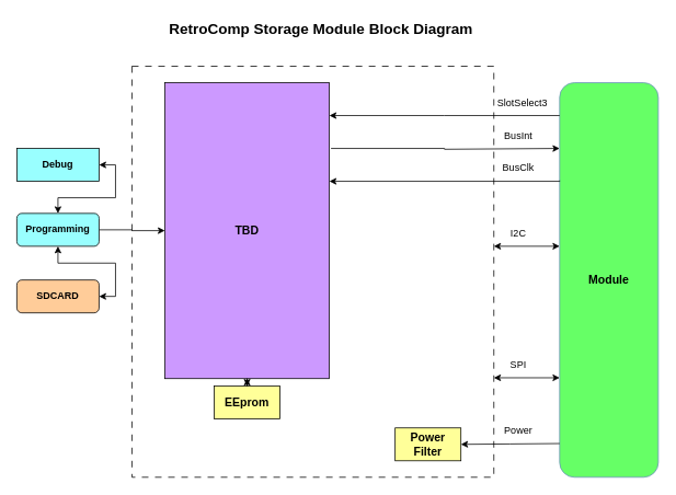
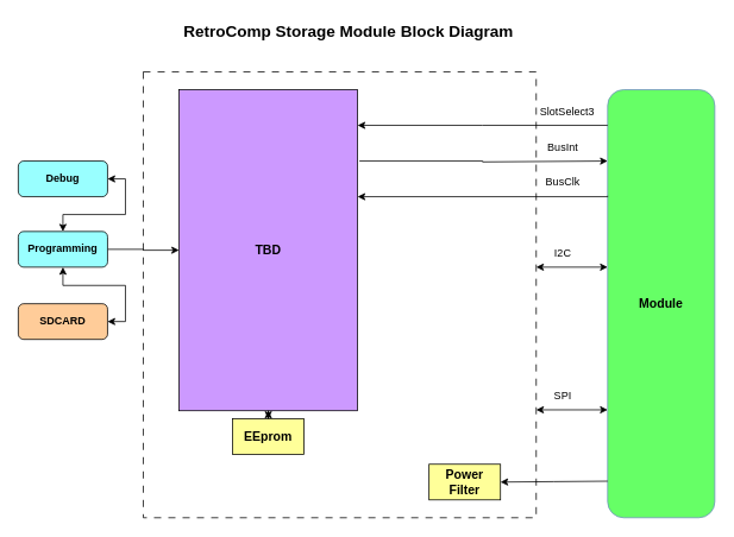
  <mxCell id="0" />
  <mxCell id="1" parent="0" />
  <mxCell id="2" value="" style="rounded=0;whiteSpace=wrap;html=1;dashed=1;dashPattern=8 8;" parent="1" vertex="1"><mxGeometry x="160" y="80" width="440" height="500" as="geometry" /></mxCell>
  <mxCell id="3" value="&lt;b&gt;&lt;font style=&quot;font-size: 14px;&quot;&gt;Module&lt;/font&gt;&lt;/b&gt;" style="rounded=1;whiteSpace=wrap;html=1;fillColor=#66FF66;strokeColor=#6c8ebf;" parent="1" vertex="1"><mxGeometry x="680" y="100" width="120" height="480" as="geometry" /></mxCell>
- <mxCell id="4" value="&lt;b&gt;Debug&lt;/b&gt;" style="whiteSpace=wrap;html=1;fillColor=#99FFFF;rounded=0;" parent="1" vertex="1"><mxGeometry x="20" y="180" width="100" height="40" as="geometry" /></mxCell>
+ <mxCell id="4" value="&lt;b&gt;Debug&lt;/b&gt;" style="rounded=1;whiteSpace=wrap;html=1;fillColor=#99FFFF;" parent="1" vertex="1"><mxGeometry x="20" y="180" width="100" height="40" as="geometry" /></mxCell>
  <mxCell id="5" style="edgeStyle=orthogonalEdgeStyle;rounded=0;orthogonalLoop=1;jettySize=auto;html=1;exitX=0.5;exitY=1;exitDx=0;exitDy=0;startArrow=classic;startFill=1;" edge="1" parent="1" source="6" target="24"><mxGeometry relative="1" as="geometry" /></mxCell>
  <mxCell id="6" value="&lt;span style=&quot;font-size: 14px;&quot;&gt;&lt;b&gt;TBD&lt;/b&gt;&lt;/span&gt;" style="rounded=0;whiteSpace=wrap;html=1;fillColor=#CC99FF;" parent="1" vertex="1"><mxGeometry x="200" y="100" width="200" height="360" as="geometry" /></mxCell>
  <mxCell id="7" style="edgeStyle=orthogonalEdgeStyle;rounded=0;orthogonalLoop=1;jettySize=auto;html=1;exitX=1;exitY=0.75;exitDx=0;exitDy=0;entryX=0;entryY=0.75;entryDx=0;entryDy=0;startArrow=classic;startFill=1;" parent="1" edge="1"><mxGeometry relative="1" as="geometry"><mxPoint x="600" y="459" as="sourcePoint" /><mxPoint x="680" y="459" as="targetPoint" /></mxGeometry></mxCell>
  <mxCell id="8" value="&lt;span style=&quot;font-size: 14px;&quot;&gt;&lt;b&gt;Power&lt;/b&gt;&lt;/span&gt;&lt;div&gt;&lt;span style=&quot;font-size: 14px;&quot;&gt;&lt;b&gt;Filter&lt;/b&gt;&lt;/span&gt;&lt;/div&gt;" style="rounded=0;whiteSpace=wrap;html=1;fillColor=#FFFF99;" parent="1" vertex="1"><mxGeometry x="480" y="520" width="80" height="40" as="geometry" /></mxCell>
  <mxCell id="9" value="SPI" style="text;html=1;align=center;verticalAlign=middle;whiteSpace=wrap;rounded=0;" parent="1" vertex="1"><mxGeometry x="600" y="429" width="60" height="30" as="geometry" /></mxCell>
  <mxCell id="10" value="&lt;b&gt;&lt;font style=&quot;font-size: 18px;&quot;&gt;RetroComp Storage Module Block Diagram&lt;/font&gt;&lt;/b&gt;" style="text;html=1;align=center;verticalAlign=middle;whiteSpace=wrap;rounded=0;" parent="1" vertex="1"><mxGeometry x="200" y="20" width="380" height="30" as="geometry" /></mxCell>
  <mxCell id="11" style="edgeStyle=orthogonalEdgeStyle;rounded=0;orthogonalLoop=1;jettySize=auto;html=1;entryX=0;entryY=0.75;entryDx=0;entryDy=0;startArrow=none;startFill=0;endArrow=classic;endFill=1;" parent="1" edge="1"><mxGeometry relative="1" as="geometry"><mxPoint x="402" y="180" as="sourcePoint" /><mxPoint x="680" y="180" as="targetPoint" /><Array as="points"><mxPoint x="402" y="180" /><mxPoint x="540" y="180" /><mxPoint x="540" y="181" /></Array></mxGeometry></mxCell>
  <mxCell id="12" value="BusInt" style="text;html=1;align=center;verticalAlign=middle;whiteSpace=wrap;rounded=0;" parent="1" vertex="1"><mxGeometry x="600" y="150" width="60" height="30" as="geometry" /></mxCell>
  <mxCell id="13" style="edgeStyle=orthogonalEdgeStyle;rounded=0;orthogonalLoop=1;jettySize=auto;html=1;exitX=1;exitY=0.75;exitDx=0;exitDy=0;" parent="1" edge="1"><mxGeometry relative="1" as="geometry"><mxPoint x="680" y="219" as="sourcePoint" /><mxPoint x="400" y="220" as="targetPoint" /><Array as="points"><mxPoint x="680" y="220" /><mxPoint x="400" y="220" /></Array></mxGeometry></mxCell>
  <mxCell id="14" value="BusClk" style="text;html=1;align=center;verticalAlign=middle;whiteSpace=wrap;rounded=0;" parent="1" vertex="1"><mxGeometry x="600" y="189" width="60" height="30" as="geometry" /></mxCell>
  <mxCell id="15" style="edgeStyle=orthogonalEdgeStyle;rounded=0;orthogonalLoop=1;jettySize=auto;html=1;exitX=1;exitY=0.75;exitDx=0;exitDy=0;entryX=1;entryY=0.5;entryDx=0;entryDy=0;" parent="1" target="8" edge="1"><mxGeometry relative="1" as="geometry"><mxPoint x="680" y="539" as="sourcePoint" /><mxPoint x="600" y="539" as="targetPoint" /></mxGeometry></mxCell>
- <mxCell id="16" value="Power" style="text;html=1;align=center;verticalAlign=middle;whiteSpace=wrap;rounded=0;" parent="1" vertex="1"><mxGeometry x="600" y="509" width="60" height="30" as="geometry" /></mxCell>
  <mxCell id="17" style="edgeStyle=orthogonalEdgeStyle;rounded=0;orthogonalLoop=1;jettySize=auto;html=1;exitX=1;exitY=0.75;exitDx=0;exitDy=0;entryX=0;entryY=0.75;entryDx=0;entryDy=0;startArrow=classic;startFill=1;" parent="1" edge="1"><mxGeometry relative="1" as="geometry"><mxPoint x="600" y="299" as="sourcePoint" /><mxPoint x="680" y="299" as="targetPoint" /></mxGeometry></mxCell>
  <mxCell id="18" value="I2C" style="text;html=1;align=center;verticalAlign=middle;whiteSpace=wrap;rounded=0;" parent="1" vertex="1"><mxGeometry x="600" y="269" width="60" height="30" as="geometry" /></mxCell>
  <mxCell id="19" style="edgeStyle=orthogonalEdgeStyle;rounded=0;orthogonalLoop=1;jettySize=auto;html=1;exitX=1;exitY=0.5;exitDx=0;exitDy=0;entryX=0;entryY=0.5;entryDx=0;entryDy=0;" edge="1" parent="1" source="20" target="6"><mxGeometry relative="1" as="geometry" /></mxCell>
  <mxCell id="20" value="&lt;b&gt;Programming&lt;/b&gt;" style="rounded=1;whiteSpace=wrap;html=1;fillColor=#99FFFF;" parent="1" vertex="1"><mxGeometry x="20" y="259" width="100" height="40" as="geometry" /></mxCell>
  <mxCell id="21" style="edgeStyle=orthogonalEdgeStyle;rounded=0;orthogonalLoop=1;jettySize=auto;html=1;entryX=0;entryY=0.75;entryDx=0;entryDy=0;startArrow=classic;startFill=1;endArrow=none;endFill=0;" parent="1" edge="1"><mxGeometry relative="1" as="geometry"><mxPoint x="400" y="140" as="sourcePoint" /><mxPoint x="680" y="140" as="targetPoint" /><Array as="points"><mxPoint x="403" y="140" /><mxPoint x="540" y="140" /><mxPoint x="540" y="141" /></Array></mxGeometry></mxCell>
  <mxCell id="22" value="SlotSelect3" style="text;html=1;align=center;verticalAlign=middle;whiteSpace=wrap;rounded=0;" parent="1" vertex="1"><mxGeometry x="580" y="110" width="110" height="30" as="geometry" /></mxCell>
  <mxCell id="23" value="&lt;b&gt;SDCARD&lt;/b&gt;" style="rounded=1;whiteSpace=wrap;html=1;fillColor=#FFCC99;" parent="1" vertex="1"><mxGeometry x="20" y="340" width="100" height="40" as="geometry" /></mxCell>
  <mxCell id="24" value="&lt;div&gt;&lt;span style=&quot;font-size: 14px;&quot;&gt;&lt;b&gt;EEprom&lt;/b&gt;&lt;/span&gt;&lt;/div&gt;" style="rounded=0;whiteSpace=wrap;html=1;fillColor=#FFFF99;" vertex="1" parent="1"><mxGeometry x="260" y="469" width="80" height="40" as="geometry" /></mxCell>
  <mxCell id="25" style="edgeStyle=orthogonalEdgeStyle;rounded=0;orthogonalLoop=1;jettySize=auto;html=1;exitX=1;exitY=0.5;exitDx=0;exitDy=0;startArrow=classic;startFill=1;" edge="1" parent="1" source="23" target="20"><mxGeometry relative="1" as="geometry" /></mxCell>
  <mxCell id="26" style="edgeStyle=orthogonalEdgeStyle;rounded=0;orthogonalLoop=1;jettySize=auto;html=1;exitX=1;exitY=0.5;exitDx=0;exitDy=0;startArrow=classic;startFill=1;" edge="1" parent="1" source="4" target="20"><mxGeometry relative="1" as="geometry" /></mxCell>
